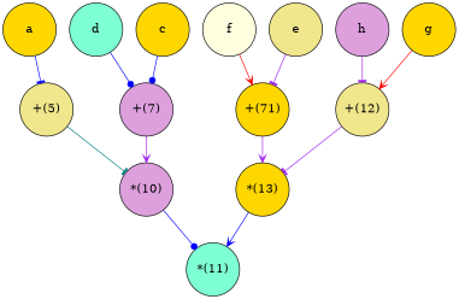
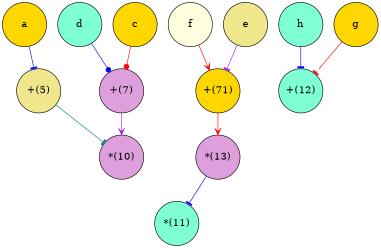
  digraph {
    node [fillcolor=gold fontsize=17 shape=circle style=filled]
    edge [arrowhead=tee color=blue]
    a [height=1 width=1]
    c [height=1 width=1]
    d [fillcolor=aquamarine height=1 width=1]
    e [fillcolor=khaki height=1 width=1]
    f [fillcolor=lightyellow height=1 width=1]
    g [height=1 width=1]
-   h [fillcolor=plum height=1 width=1]
+   h [fillcolor=aquamarine height=1 width=1]
    n8 [fillcolor=khaki height=1 label="+(5)" width=1]
    n9 [fillcolor=plum height=1 label="+(7)" width=1]
    n10 [height=1 label="+(71)" width=1]
-   "+(12)" [fillcolor=khaki height=1 width=1]
+   "+(12)" [fillcolor=aquamarine height=1 width=1]
    "*(10)" [fillcolor=plum height=1 width=1]
-   "*(13)" [height=1 width=1]
+   "*(13)" [fillcolor=plum height=1 width=1]
    n14 [fillcolor=aquamarine height=1 label="*(11)" width=1]
    subgraph sub_1 {
      rank=same
      a
      c
      d
      e
      f
      g
      h
    }
    a -> n8
-   c -> n9 [arrowhead=dot]
+   c -> n9 [arrowhead=dot color=red]
    d -> n9 [arrowhead=dot]
    e -> n10 [color=purple]
    f -> n10 [arrowhead=vee color=red]
-   g -> "+(12)" [arrowhead=vee color=red]
-   h -> "+(12)" [color=purple]
+   g -> "+(12)" [color=red]
+   h -> "+(12)"
    n8 -> "*(10)" [color=teal]
    n9 -> "*(10)" [arrowhead=vee color=purple]
-   n10 -> "*(13)" [arrowhead=vee color=purple]
-   "+(12)" -> "*(13)" [color=purple]
-   "*(10)" -> n14 [arrowhead=dot]
-   "*(13)" -> n14 [arrowhead=vee]
+   n10 -> "*(13)" [arrowhead=vee color=red]
+   "*(13)" -> n14
  }
